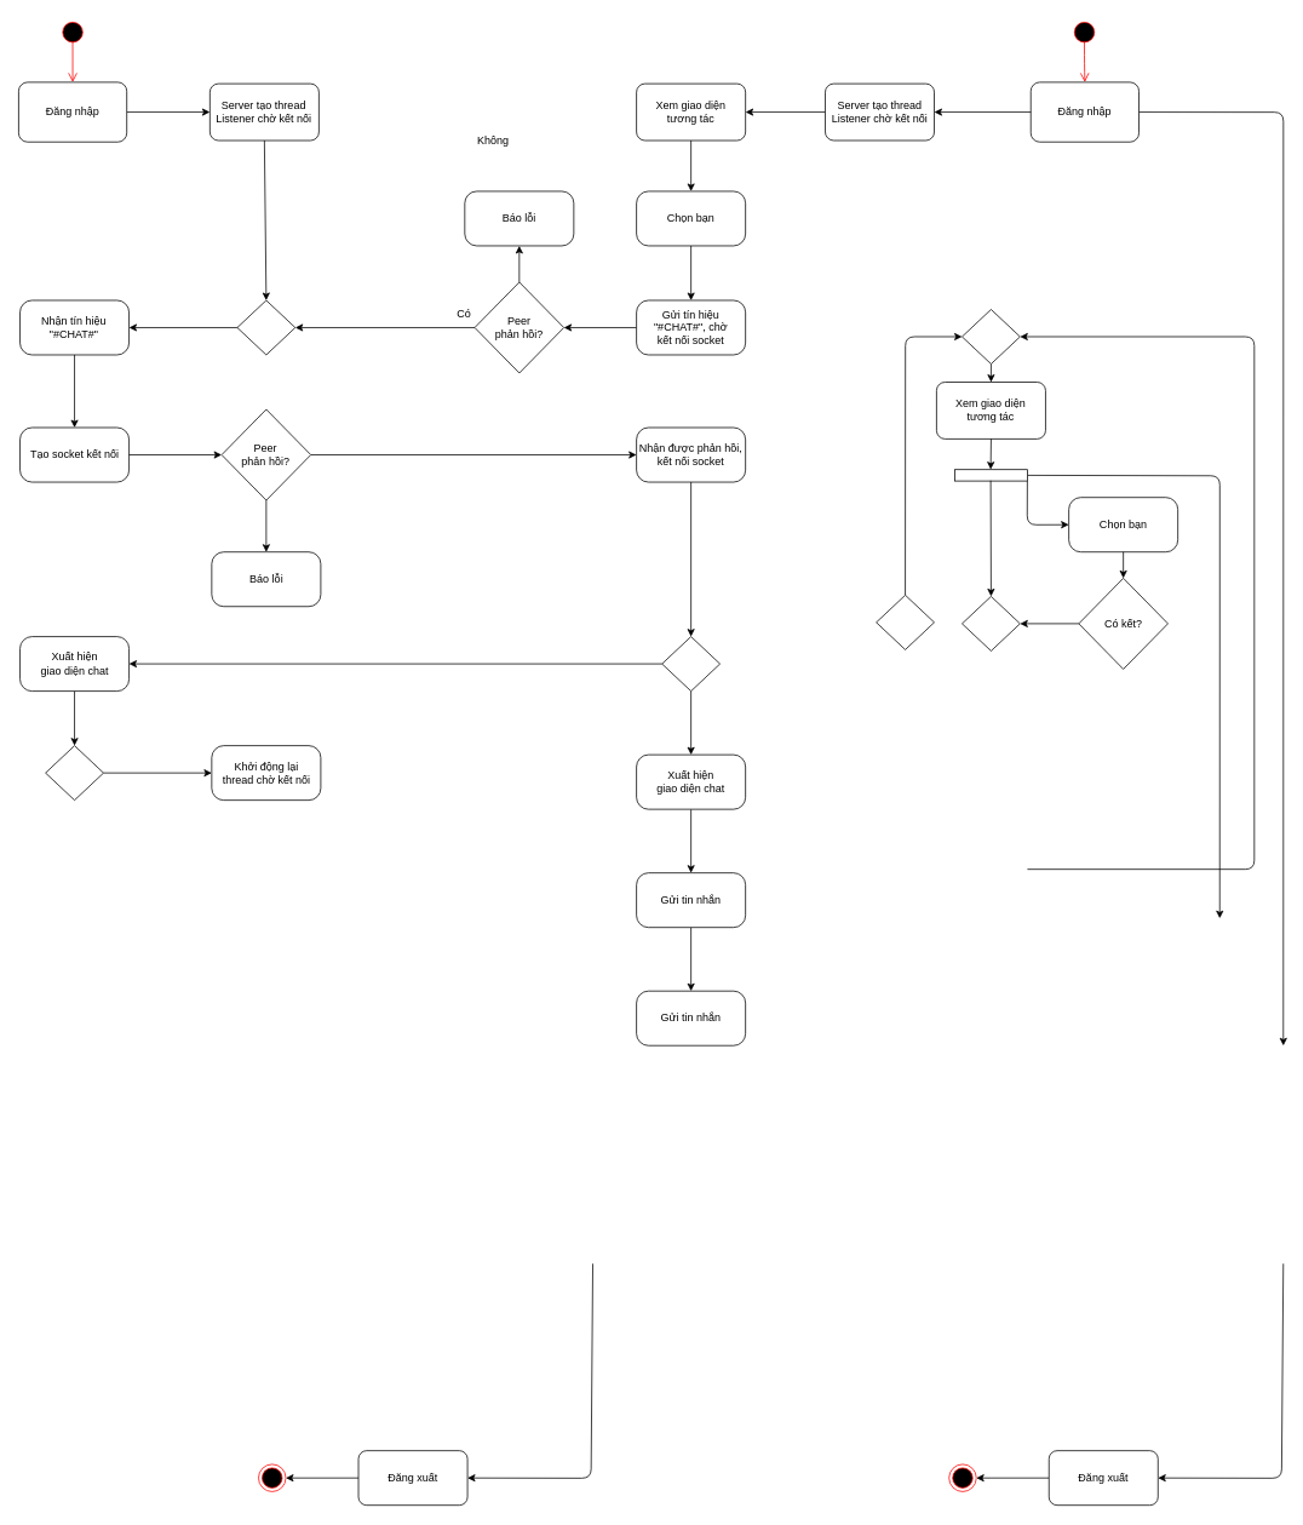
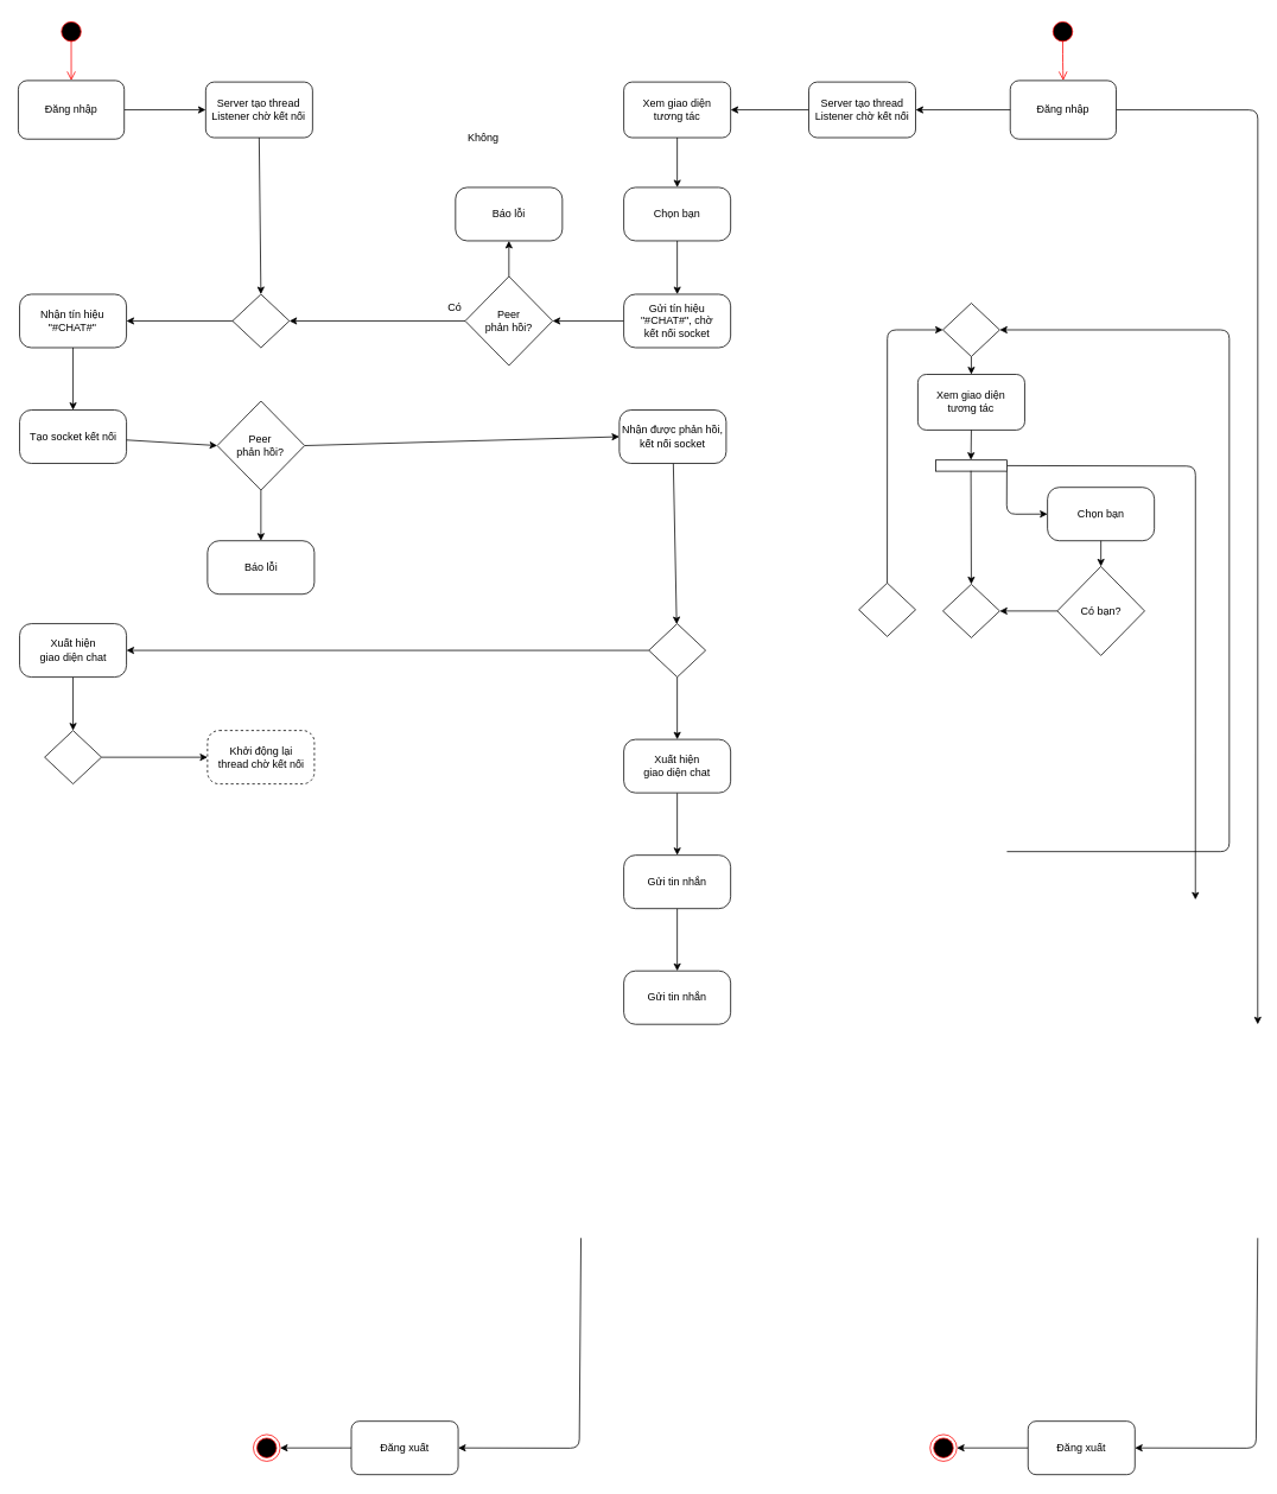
  <mxCell id="0" />
  <mxCell id="1" parent="0" />
  <mxCell id="2" value="" style="ellipse;html=1;shape=endState;fillColor=#000000;strokeColor=#ff0000;" parent="1" vertex="1"><mxGeometry x="284" y="1610.75" width="30" height="30" as="geometry" /></mxCell>
  <mxCell id="3" style="edgeStyle=none;html=1;" parent="1" source="4" target="2" edge="1"><mxGeometry relative="1" as="geometry" /></mxCell>
  <mxCell id="4" value="Đăng xuất" style="rounded=1;whiteSpace=wrap;html=1;" parent="1" vertex="1"><mxGeometry x="394" y="1595.75" width="120" height="60" as="geometry" /></mxCell>
  <mxCell id="5" style="edgeStyle=none;html=1;entryX=0;entryY=0.5;entryDx=0;entryDy=0;endArrow=block;endFill=1;" parent="1" target="2" edge="1"><mxGeometry relative="1" as="geometry" /></mxCell>
  <mxCell id="6" style="edgeStyle=none;html=1;entryX=1;entryY=0.5;entryDx=0;entryDy=0;exitX=0.5;exitY=1;exitDx=0;exitDy=0;" parent="1" target="4" edge="1"><mxGeometry relative="1" as="geometry"><mxPoint x="651.925" y="1390" as="sourcePoint" /><Array as="points"><mxPoint x="650" y="1626" /></Array></mxGeometry></mxCell>
  <mxCell id="7" style="edgeStyle=none;html=1;exitX=1;exitY=0.5;exitDx=0;exitDy=0;entryX=0.5;entryY=0;entryDx=0;entryDy=0;" edge="1" parent="1" source="11"><mxGeometry relative="1" as="geometry"><Array as="points"><mxPoint x="1412" y="123" /></Array><mxPoint x="1411.925" y="1150" as="targetPoint" /></mxGeometry></mxCell>
  <mxCell id="8" value="" style="ellipse;html=1;shape=endState;fillColor=#000000;strokeColor=#ff0000;" vertex="1" parent="1"><mxGeometry x="1044" y="1610.75" width="30" height="30" as="geometry" /></mxCell>
  <mxCell id="9" value="" style="ellipse;html=1;shape=startState;fillColor=#000000;strokeColor=#ff0000;" vertex="1" parent="1"><mxGeometry x="1177.99" y="20" width="30" height="30" as="geometry" /></mxCell>
  <mxCell id="10" value="" style="edgeStyle=orthogonalEdgeStyle;html=1;verticalAlign=bottom;endArrow=open;endSize=8;strokeColor=#ff0000;entryX=0.5;entryY=0;entryDx=0;entryDy=0;exitX=0.499;exitY=0.84;exitDx=0;exitDy=0;exitPerimeter=0;" edge="1" parent="1" source="9" target="11"><mxGeometry relative="1" as="geometry"><mxPoint x="943" y="240" as="targetPoint" /></mxGeometry></mxCell>
  <mxCell id="11" value="Đăng nhập" style="rounded=1;whiteSpace=wrap;html=1;" vertex="1" parent="1"><mxGeometry x="1134" y="90" width="118.99" height="65.75" as="geometry" /></mxCell>
  <mxCell id="12" style="edgeStyle=none;html=1;entryX=0.5;entryY=0;entryDx=0;entryDy=0;exitX=0.501;exitY=-0.004;exitDx=0;exitDy=0;exitPerimeter=0;" edge="1" parent="1" source="17"><mxGeometry relative="1" as="geometry"><Array as="points"><mxPoint x="1342" y="523" /></Array><mxPoint x="1341.925" y="1010" as="targetPoint" /></mxGeometry></mxCell>
  <mxCell id="13" value="Xem giao diện&lt;br&gt;tương tác" style="rounded=1;whiteSpace=wrap;html=1;" vertex="1" parent="1"><mxGeometry x="1030.25" y="420" width="120" height="62.5" as="geometry" /></mxCell>
  <mxCell id="14" style="edgeStyle=none;html=1;" edge="1" parent="1" source="15" target="8"><mxGeometry relative="1" as="geometry" /></mxCell>
  <mxCell id="15" value="Đăng xuất" style="rounded=1;whiteSpace=wrap;html=1;" vertex="1" parent="1"><mxGeometry x="1154" y="1595.75" width="120" height="60" as="geometry" /></mxCell>
  <mxCell id="16" value="Không" style="text;html=1;strokeColor=none;fillColor=none;align=center;verticalAlign=middle;whiteSpace=wrap;rounded=0;" vertex="1" parent="1"><mxGeometry x="521.92" y="140" width="41.25" height="30" as="geometry" /></mxCell>
  <mxCell id="17" value="" style="html=1;points=[];perimeter=orthogonalPerimeter;rotation=90;" vertex="1" parent="1"><mxGeometry x="1084" y="482.5" width="12.5" height="80" as="geometry" /></mxCell>
  <mxCell id="18" value="" style="edgeStyle=none;html=1;exitX=0.5;exitY=1;exitDx=0;exitDy=0;entryX=-0.016;entryY=0.505;entryDx=0;entryDy=0;entryPerimeter=0;" edge="1" parent="1" source="13" target="17"><mxGeometry relative="1" as="geometry"><mxPoint x="1204" y="512.5" as="targetPoint" /></mxGeometry></mxCell>
  <mxCell id="19" value="Chọn bạn" style="whiteSpace=wrap;html=1;rounded=1;arcSize=22;" vertex="1" parent="1"><mxGeometry x="1175.83" y="546.88" width="120" height="60" as="geometry" /></mxCell>
  <mxCell id="20" style="edgeStyle=none;html=1;entryX=0;entryY=0.5;entryDx=0;entryDy=0;exitX=1.005;exitY=0.001;exitDx=0;exitDy=0;exitPerimeter=0;" edge="1" parent="1" source="17" target="19"><mxGeometry relative="1" as="geometry"><mxPoint x="1315.245" y="631.25" as="targetPoint" /><Array as="points"><mxPoint x="1130" y="577" /></Array></mxGeometry></mxCell>
  <mxCell id="21" value="" style="endArrow=classic;html=1;entryX=0.5;entryY=0;entryDx=0;entryDy=0;exitX=0.966;exitY=0.505;exitDx=0;exitDy=0;exitPerimeter=0;" edge="1" parent="1" source="17" target="25"><mxGeometry width="50" height="50" relative="1" as="geometry"><mxPoint x="1314" y="680" as="sourcePoint" /><mxPoint x="1364" y="700" as="targetPoint" /><Array as="points" /></mxGeometry></mxCell>
- <mxCell id="22" value="Có kết?" style="rhombus;whiteSpace=wrap;html=1;" vertex="1" parent="1"><mxGeometry x="1186.75" y="635.75" width="98.16" height="100" as="geometry" /></mxCell>
+ <mxCell id="22" value="Có bạn?" style="rhombus;whiteSpace=wrap;html=1;" vertex="1" parent="1"><mxGeometry x="1186.75" y="635.75" width="98.16" height="100" as="geometry" /></mxCell>
  <mxCell id="23" style="edgeStyle=none;html=1;entryX=0.5;entryY=0;entryDx=0;entryDy=0;exitX=0.5;exitY=1;exitDx=0;exitDy=0;" edge="1" parent="1" source="19" target="22"><mxGeometry relative="1" as="geometry" /></mxCell>
  <mxCell id="24" value="" style="rhombus;whiteSpace=wrap;html=1;" vertex="1" parent="1"><mxGeometry x="963.9" y="654.37" width="63.85" height="60" as="geometry" /></mxCell>
  <mxCell id="25" value="" style="rhombus;whiteSpace=wrap;html=1;" vertex="1" parent="1"><mxGeometry x="1058.32" y="655.75" width="63.85" height="60" as="geometry" /></mxCell>
  <mxCell id="26" value="" style="endArrow=classic;html=1;entryX=1;entryY=0.5;entryDx=0;entryDy=0;exitX=0;exitY=0.5;exitDx=0;exitDy=0;" edge="1" parent="1" source="22" target="25"><mxGeometry width="50" height="50" relative="1" as="geometry"><mxPoint x="1334" y="750" as="sourcePoint" /><mxPoint x="1283.32" y="661.25" as="targetPoint" /><Array as="points" /></mxGeometry></mxCell>
  <mxCell id="27" style="edgeStyle=none;html=1;entryX=1;entryY=0.5;entryDx=0;entryDy=0;" edge="1" parent="1" target="29"><mxGeometry relative="1" as="geometry"><Array as="points"><mxPoint x="1380" y="956" /><mxPoint x="1380" y="370" /></Array><mxPoint x="1130.25" y="956" as="sourcePoint" /></mxGeometry></mxCell>
  <mxCell id="28" style="edgeStyle=none;html=1;" edge="1" parent="1" source="29" target="13"><mxGeometry relative="1" as="geometry" /></mxCell>
  <mxCell id="29" value="" style="rhombus;whiteSpace=wrap;html=1;" vertex="1" parent="1"><mxGeometry x="1058.32" y="340" width="63.85" height="60" as="geometry" /></mxCell>
  <mxCell id="30" value="" style="edgeStyle=none;html=1;exitX=0.5;exitY=0;exitDx=0;exitDy=0;entryX=0;entryY=0.5;entryDx=0;entryDy=0;" edge="1" parent="1" source="24" target="29"><mxGeometry relative="1" as="geometry"><Array as="points"><mxPoint x="996" y="370" /></Array></mxGeometry></mxCell>
  <mxCell id="31" style="edgeStyle=none;html=1;entryX=1;entryY=0.5;entryDx=0;entryDy=0;exitX=0.5;exitY=1;exitDx=0;exitDy=0;" edge="1" parent="1" target="15"><mxGeometry relative="1" as="geometry"><mxPoint x="1411.925" y="1390" as="sourcePoint" /><Array as="points"><mxPoint x="1410" y="1626" /></Array></mxGeometry></mxCell>
  <mxCell id="32" style="edgeStyle=none;html=1;entryX=0.5;entryY=0;entryDx=0;entryDy=0;" edge="1" parent="1" source="33" target="38"><mxGeometry relative="1" as="geometry" /></mxCell>
  <mxCell id="33" value="Xem giao diện&lt;br&gt;tương tác" style="rounded=1;whiteSpace=wrap;html=1;" vertex="1" parent="1"><mxGeometry x="700" y="91.63" width="120" height="62.5" as="geometry" /></mxCell>
  <mxCell id="34" style="edgeStyle=none;html=1;entryX=1;entryY=0.5;entryDx=0;entryDy=0;" edge="1" parent="1" source="35" target="33"><mxGeometry relative="1" as="geometry" /></mxCell>
  <mxCell id="35" value="Server tạo thread&lt;br&gt;Listener chờ kết nối" style="rounded=1;whiteSpace=wrap;html=1;" vertex="1" parent="1"><mxGeometry x="907.75" y="91.62" width="120" height="62.5" as="geometry" /></mxCell>
  <mxCell id="36" style="edgeStyle=none;html=1;entryX=1;entryY=0.5;entryDx=0;entryDy=0;" edge="1" parent="1" source="11" target="35"><mxGeometry relative="1" as="geometry" /></mxCell>
  <mxCell id="37" style="edgeStyle=none;html=1;" edge="1" parent="1" source="38" target="40"><mxGeometry relative="1" as="geometry" /></mxCell>
  <mxCell id="38" value="Chọn bạn" style="whiteSpace=wrap;html=1;rounded=1;arcSize=22;" vertex="1" parent="1"><mxGeometry x="700" y="210" width="120" height="60" as="geometry" /></mxCell>
  <mxCell id="39" style="edgeStyle=none;html=1;entryX=1;entryY=0.5;entryDx=0;entryDy=0;" edge="1" parent="1" source="40" target="48"><mxGeometry relative="1" as="geometry" /></mxCell>
  <mxCell id="40" value="Gửi tín hiệu &quot;#CHAT#&quot;, chờ&lt;br&gt;kết nối socket" style="whiteSpace=wrap;html=1;rounded=1;arcSize=22;" vertex="1" parent="1"><mxGeometry x="700" y="330" width="120" height="60" as="geometry" /></mxCell>
  <mxCell id="41" value="" style="ellipse;html=1;shape=startState;fillColor=#000000;strokeColor=#ff0000;" parent="1" vertex="1"><mxGeometry x="64.49" y="20" width="30" height="30" as="geometry" /></mxCell>
  <mxCell id="42" value="Server tạo thread&lt;br&gt;Listener chờ kết nối" style="rounded=1;whiteSpace=wrap;html=1;" vertex="1" parent="1"><mxGeometry x="230.49" y="91.63" width="120" height="62.5" as="geometry" /></mxCell>
  <mxCell id="43" value="" style="edgeStyle=orthogonalEdgeStyle;html=1;verticalAlign=bottom;endArrow=open;endSize=8;strokeColor=#ff0000;entryX=0.5;entryY=0;entryDx=0;entryDy=0;exitX=0.499;exitY=0.84;exitDx=0;exitDy=0;exitPerimeter=0;" parent="1" source="41" target="46" edge="1"><mxGeometry relative="1" as="geometry"><mxPoint x="-36.51" y="170" as="targetPoint" /></mxGeometry></mxCell>
  <mxCell id="44" style="edgeStyle=none;html=1;entryX=0;entryY=0.5;entryDx=0;entryDy=0;exitX=1;exitY=0.5;exitDx=0;exitDy=0;" edge="1" parent="1" source="46" target="42"><mxGeometry relative="1" as="geometry" /></mxCell>
  <mxCell id="45" style="edgeStyle=none;html=1;entryX=0.5;entryY=0;entryDx=0;entryDy=0;exitX=0.5;exitY=1;exitDx=0;exitDy=0;" edge="1" parent="1" source="42" target="53"><mxGeometry relative="1" as="geometry"><mxPoint x="290.495" y="211.25" as="targetPoint" /></mxGeometry></mxCell>
  <mxCell id="46" value="Đăng nhập" style="rounded=1;whiteSpace=wrap;html=1;" parent="1" vertex="1"><mxGeometry x="20" y="90" width="118.99" height="65.75" as="geometry" /></mxCell>
  <mxCell id="47" style="edgeStyle=none;html=1;entryX=0.5;entryY=1;entryDx=0;entryDy=0;exitX=0.5;exitY=0;exitDx=0;exitDy=0;" edge="1" parent="1" source="48" target="50"><mxGeometry relative="1" as="geometry" /></mxCell>
  <mxCell id="48" value="Peer&lt;br&gt;phản hồi?" style="rhombus;whiteSpace=wrap;html=1;" vertex="1" parent="1"><mxGeometry x="521.92" y="310" width="98.16" height="100" as="geometry" /></mxCell>
  <mxCell id="49" value="Có" style="text;html=1;strokeColor=none;fillColor=none;align=center;verticalAlign=middle;whiteSpace=wrap;rounded=0;" vertex="1" parent="1"><mxGeometry x="490" y="330" width="41.25" height="30" as="geometry" /></mxCell>
  <mxCell id="50" value="Báo lỗi" style="whiteSpace=wrap;html=1;rounded=1;arcSize=22;" vertex="1" parent="1"><mxGeometry x="511" y="210" width="120" height="60" as="geometry" /></mxCell>
  <mxCell id="51" style="edgeStyle=none;html=1;entryX=1;entryY=0.5;entryDx=0;entryDy=0;exitX=0;exitY=0.5;exitDx=0;exitDy=0;" edge="1" parent="1" source="48" target="53"><mxGeometry relative="1" as="geometry"><mxPoint x="550" y="500" as="sourcePoint" /></mxGeometry></mxCell>
  <mxCell id="52" value="Nhận tín hiệu &quot;#CHAT#&quot;" style="whiteSpace=wrap;html=1;rounded=1;arcSize=22;" vertex="1" parent="1"><mxGeometry x="21.49" y="330" width="120" height="60" as="geometry" /></mxCell>
  <mxCell id="53" value="" style="rhombus;whiteSpace=wrap;html=1;" vertex="1" parent="1"><mxGeometry x="260.57" y="330" width="63.85" height="60" as="geometry" /></mxCell>
  <mxCell id="54" style="edgeStyle=none;html=1;entryX=1;entryY=0.5;entryDx=0;entryDy=0;exitX=0;exitY=0.5;exitDx=0;exitDy=0;" edge="1" parent="1" source="53" target="52"><mxGeometry relative="1" as="geometry" /></mxCell>
- <mxCell id="55" value="Tạo socket kết nối" style="whiteSpace=wrap;html=1;rounded=1;arcSize=22;" vertex="1" parent="1"><mxGeometry x="21.5" y="470" width="120" height="60" as="geometry" /></mxCell>
+ <mxCell id="55" value="Tạo socket kết nối" style="whiteSpace=wrap;html=1;rounded=1;arcSize=22;" vertex="1" parent="1"><mxGeometry x="21.5" y="460" width="120" height="60" as="geometry" /></mxCell>
  <mxCell id="56" style="edgeStyle=none;html=1;entryX=0.5;entryY=0;entryDx=0;entryDy=0;" edge="1" parent="1" source="52" target="55"><mxGeometry relative="1" as="geometry" /></mxCell>
  <mxCell id="57" style="edgeStyle=none;html=1;entryX=0;entryY=0.5;entryDx=0;entryDy=0;exitX=1;exitY=0.5;exitDx=0;exitDy=0;" edge="1" parent="1" source="63" target="62"><mxGeometry relative="1" as="geometry" /></mxCell>
  <mxCell id="58" style="edgeStyle=none;html=1;entryX=0;entryY=0.5;entryDx=0;entryDy=0;" edge="1" parent="1" source="55" target="63"><mxGeometry relative="1" as="geometry"><mxPoint x="253.49" y="550" as="targetPoint" /></mxGeometry></mxCell>
  <mxCell id="59" value="Báo lỗi" style="whiteSpace=wrap;html=1;rounded=1;arcSize=22;" vertex="1" parent="1"><mxGeometry x="232.5" y="606.88" width="120" height="60" as="geometry" /></mxCell>
  <mxCell id="60" style="edgeStyle=none;html=1;entryX=0.5;entryY=0;entryDx=0;entryDy=0;exitX=0.5;exitY=1;exitDx=0;exitDy=0;" edge="1" parent="1" source="63" target="59"><mxGeometry relative="1" as="geometry"><mxPoint x="180" y="560" as="targetPoint" /><Array as="points" /></mxGeometry></mxCell>
  <mxCell id="61" style="edgeStyle=none;html=1;" edge="1" parent="1" source="62" target="67"><mxGeometry relative="1" as="geometry" /></mxCell>
- <mxCell id="62" value="Nhận được phản hồi,&lt;br&gt;kết nối socket&lt;br&gt;" style="whiteSpace=wrap;html=1;rounded=1;arcSize=22;" vertex="1" parent="1"><mxGeometry x="700" y="470" width="120" height="60" as="geometry" /></mxCell>
+ <mxCell id="62" value="Nhận được phản hồi,&lt;br&gt;kết nối socket&lt;br&gt;" style="whiteSpace=wrap;html=1;rounded=1;arcSize=22;" vertex="1" parent="1"><mxGeometry x="695" y="460" width="120" height="60" as="geometry" /></mxCell>
  <mxCell id="63" value="Peer&lt;br&gt;phản hồi?" style="rhombus;whiteSpace=wrap;html=1;" vertex="1" parent="1"><mxGeometry x="243.42" y="450" width="98.16" height="100" as="geometry" /></mxCell>
- <mxCell id="64" value="Khởi động lại &lt;br&gt;thread chờ kết nối" style="whiteSpace=wrap;html=1;rounded=1;arcSize=22;" vertex="1" parent="1"><mxGeometry x="232.5" y="820" width="120" height="60" as="geometry" /></mxCell>
+ <mxCell id="64" value="Khởi động lại &lt;br&gt;thread chờ kết nối" style="whiteSpace=wrap;html=1;rounded=1;arcSize=22;dashed=1;" vertex="1" parent="1"><mxGeometry x="232.5" y="820" width="120" height="60" as="geometry" /></mxCell>
  <mxCell id="65" style="edgeStyle=none;html=1;entryX=1;entryY=0.5;entryDx=0;entryDy=0;" edge="1" parent="1" source="67" target="69"><mxGeometry relative="1" as="geometry" /></mxCell>
  <mxCell id="66" style="edgeStyle=none;html=1;" edge="1" parent="1" source="67" target="71"><mxGeometry relative="1" as="geometry" /></mxCell>
  <mxCell id="67" value="" style="rhombus;whiteSpace=wrap;html=1;" vertex="1" parent="1"><mxGeometry x="728.07" y="700" width="63.85" height="60" as="geometry" /></mxCell>
  <mxCell id="68" style="edgeStyle=none;html=1;entryX=0.5;entryY=0;entryDx=0;entryDy=0;" edge="1" parent="1" source="69" target="73"><mxGeometry relative="1" as="geometry" /></mxCell>
  <mxCell id="69" value="Xuất hiện &lt;br&gt;giao diện chat" style="whiteSpace=wrap;html=1;rounded=1;arcSize=22;" vertex="1" parent="1"><mxGeometry x="21.5" y="700" width="120" height="60" as="geometry" /></mxCell>
  <mxCell id="70" style="edgeStyle=none;html=1;entryX=0.5;entryY=0;entryDx=0;entryDy=0;" edge="1" parent="1" source="71" target="75"><mxGeometry relative="1" as="geometry" /></mxCell>
  <mxCell id="71" value="Xuất hiện &lt;br&gt;giao diện chat" style="whiteSpace=wrap;html=1;rounded=1;arcSize=22;" vertex="1" parent="1"><mxGeometry x="700" y="830" width="120" height="60" as="geometry" /></mxCell>
  <mxCell id="72" style="edgeStyle=none;html=1;entryX=0;entryY=0.5;entryDx=0;entryDy=0;" edge="1" parent="1" source="73" target="64"><mxGeometry relative="1" as="geometry" /></mxCell>
  <mxCell id="73" value="" style="rhombus;whiteSpace=wrap;html=1;" vertex="1" parent="1"><mxGeometry x="49.58" y="820" width="63.85" height="60" as="geometry" /></mxCell>
  <mxCell id="74" style="edgeStyle=none;html=1;entryX=0.5;entryY=0;entryDx=0;entryDy=0;" edge="1" parent="1" source="75" target="76"><mxGeometry relative="1" as="geometry" /></mxCell>
  <mxCell id="75" value="Gửi tin nhắn" style="whiteSpace=wrap;html=1;rounded=1;arcSize=22;" vertex="1" parent="1"><mxGeometry x="700" y="960" width="120" height="60" as="geometry" /></mxCell>
  <mxCell id="76" value="Gửi tin nhắn" style="whiteSpace=wrap;html=1;rounded=1;arcSize=22;" vertex="1" parent="1"><mxGeometry x="700" y="1090" width="120" height="60" as="geometry" /></mxCell>
